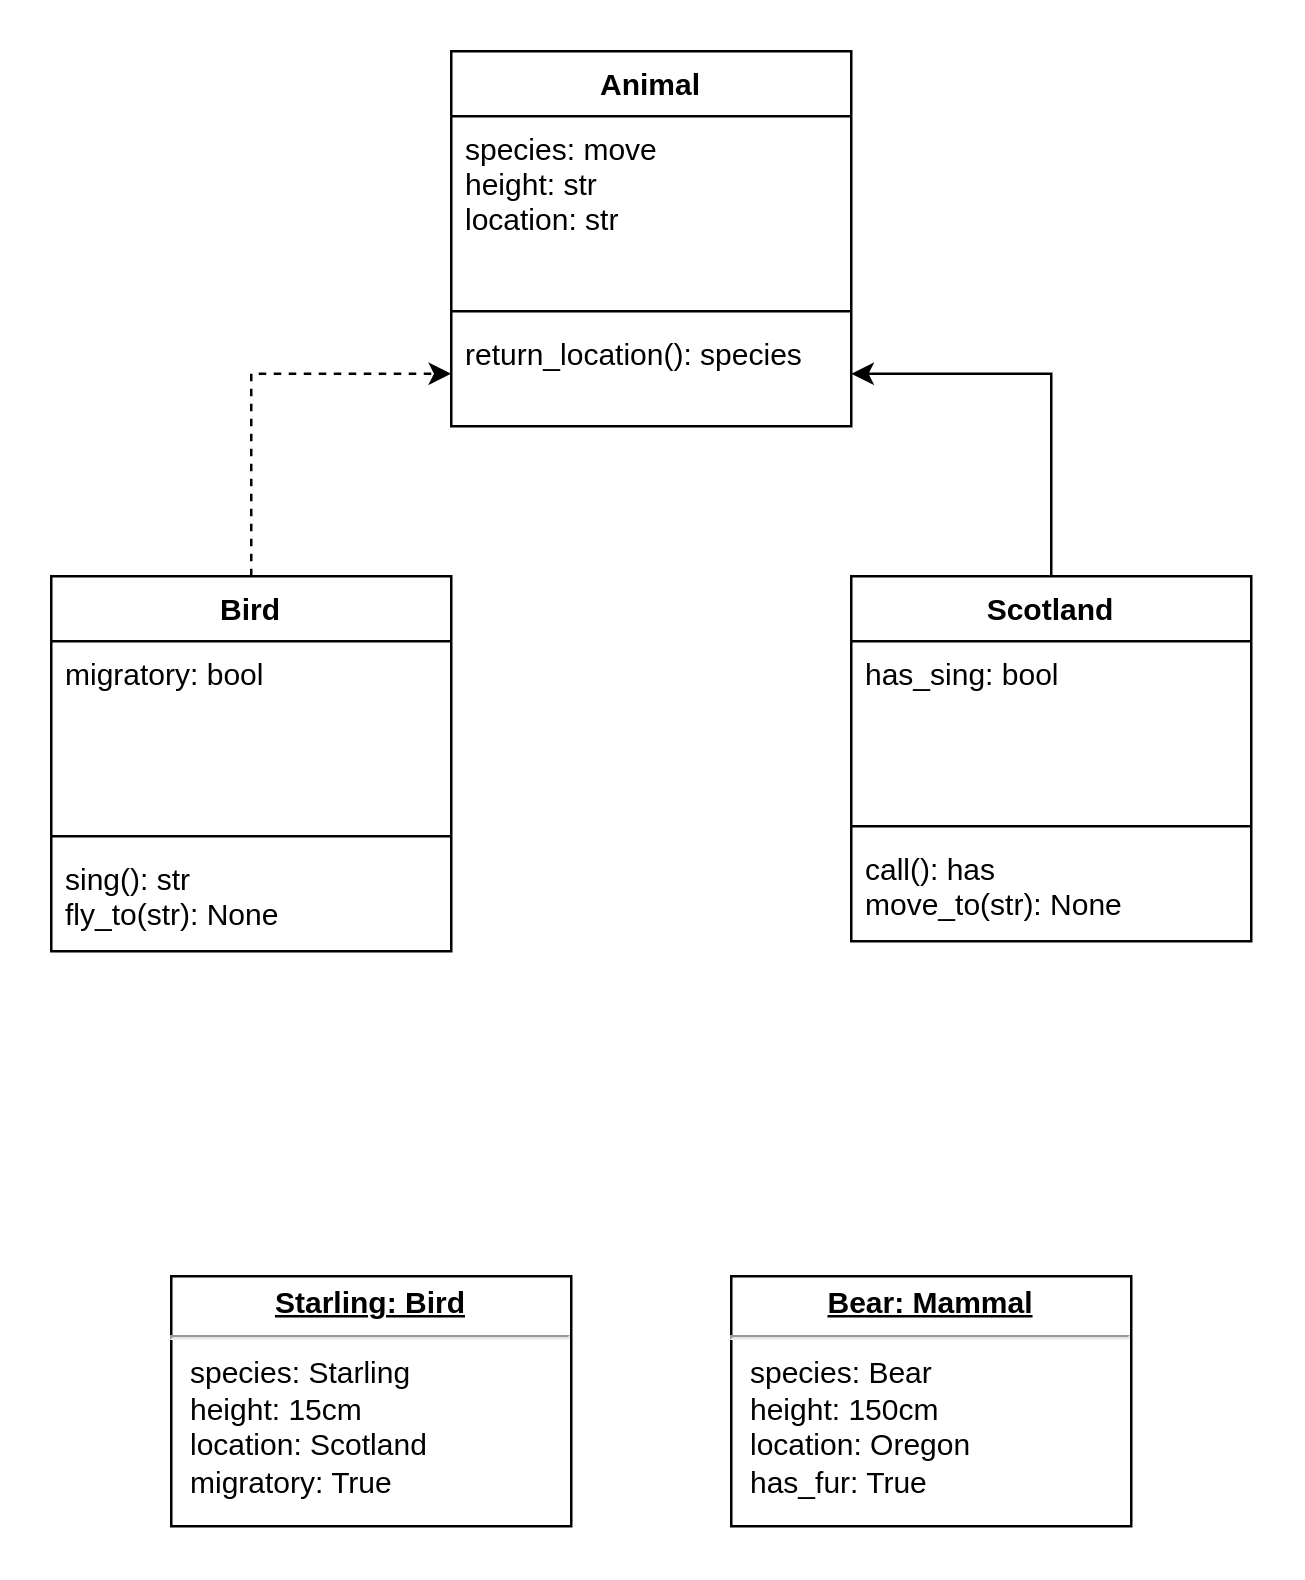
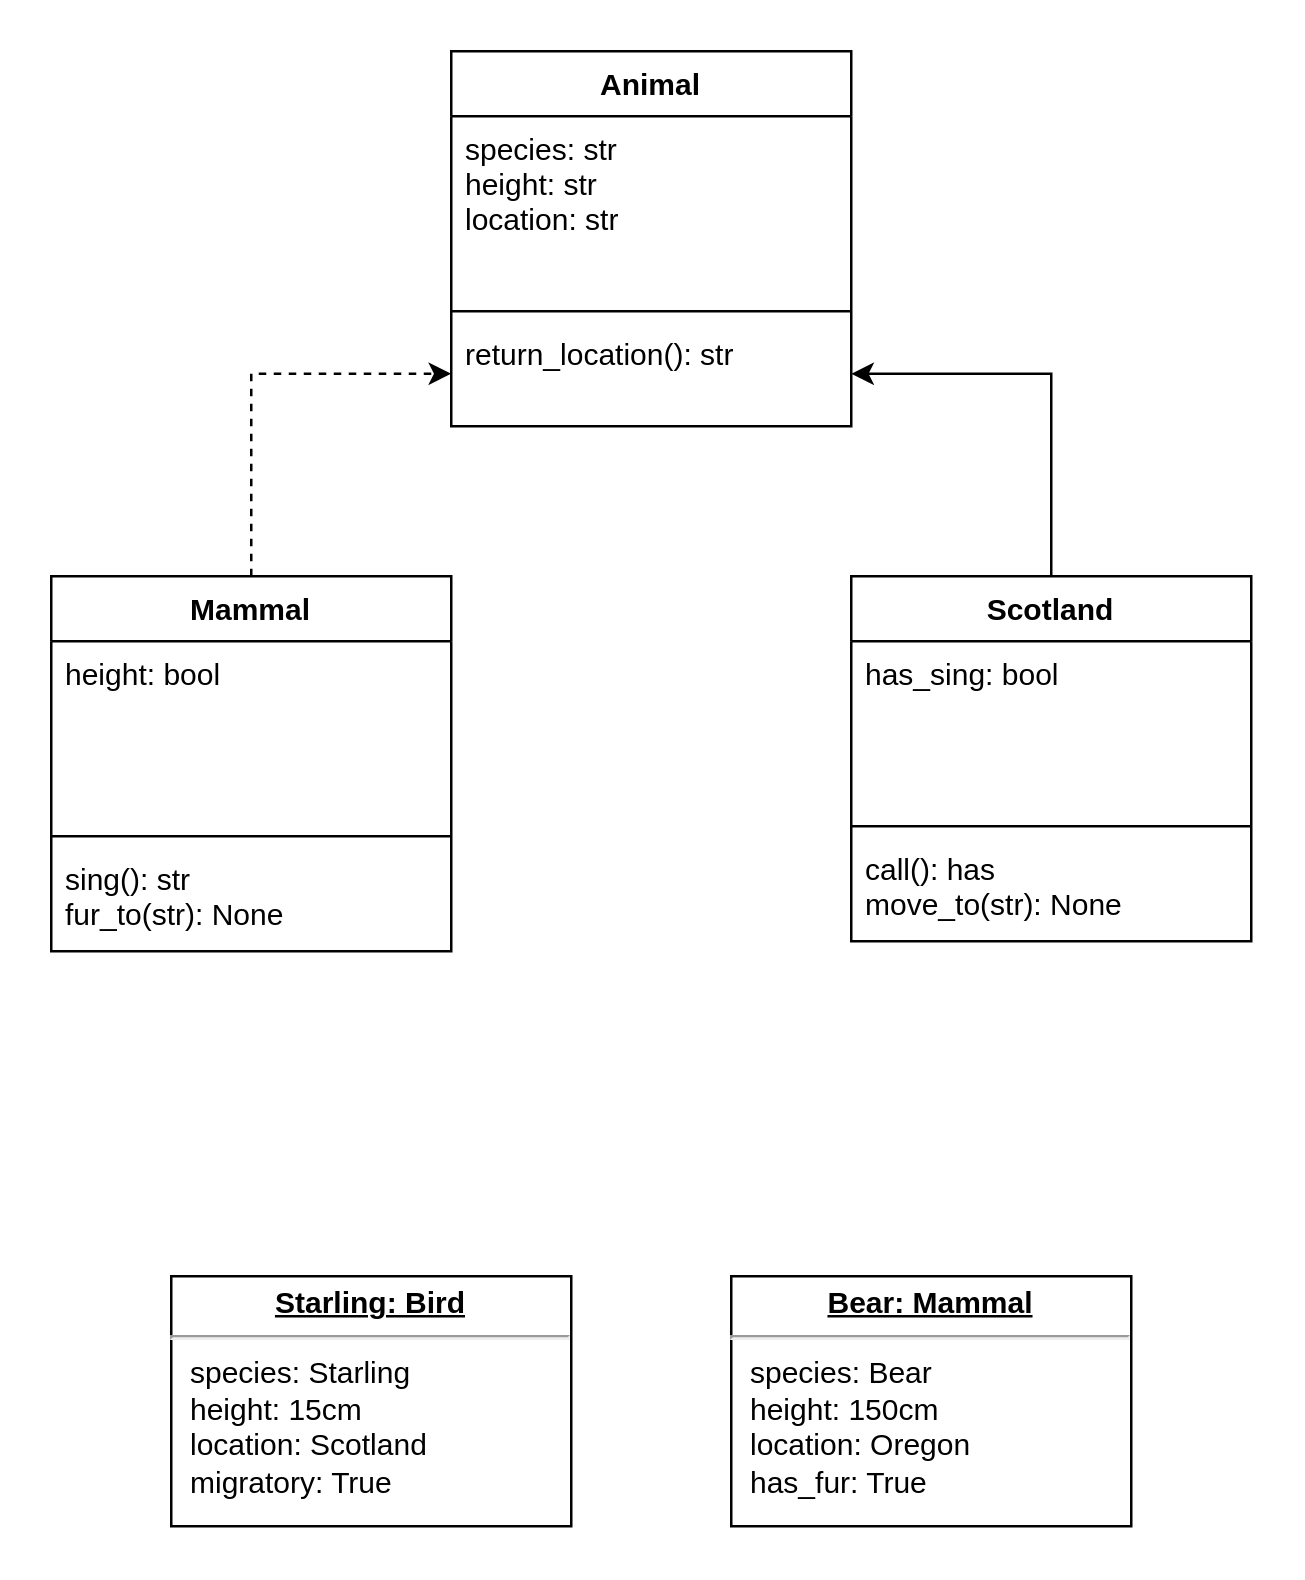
  <mxCell id="0" />
  <mxCell id="1" parent="0" />
  <mxCell id="2" style="edgeStyle=orthogonalEdgeStyle;rounded=0;orthogonalLoop=1;jettySize=auto;html=1;exitX=0.5;exitY=0;exitDx=0;exitDy=0;dashed=1;" edge="1" parent="1" source="3" target="15"><mxGeometry relative="1" as="geometry" /></mxCell>
- <mxCell id="3" value="Bird" style="swimlane;fontStyle=1;align=center;verticalAlign=top;childLayout=stackLayout;horizontal=1;startSize=26;horizontalStack=0;resizeParent=1;resizeParentMax=0;resizeLast=0;collapsible=1;marginBottom=0;" vertex="1" parent="1"><mxGeometry x="20" y="230" width="160" height="150" as="geometry" /></mxCell>
- <mxCell id="4" value="migratory: bool" style="text;strokeColor=none;fillColor=none;align=left;verticalAlign=top;spacingLeft=4;spacingRight=4;overflow=hidden;rotatable=0;points=[[0,0.5],[1,0.5]];portConstraint=eastwest;" vertex="1" parent="3"><mxGeometry y="26" width="160" height="74" as="geometry" /></mxCell>
+ <mxCell id="3" value="Mammal" style="swimlane;fontStyle=1;align=center;verticalAlign=top;childLayout=stackLayout;horizontal=1;startSize=26;horizontalStack=0;resizeParent=1;resizeParentMax=0;resizeLast=0;collapsible=1;marginBottom=0;" vertex="1" parent="1"><mxGeometry x="20" y="230" width="160" height="150" as="geometry" /></mxCell>
+ <mxCell id="4" value="height: bool" style="text;strokeColor=none;fillColor=none;align=left;verticalAlign=top;spacingLeft=4;spacingRight=4;overflow=hidden;rotatable=0;points=[[0,0.5],[1,0.5]];portConstraint=eastwest;" vertex="1" parent="3"><mxGeometry y="26" width="160" height="74" as="geometry" /></mxCell>
  <mxCell id="5" value="" style="line;strokeWidth=1;fillColor=none;align=left;verticalAlign=middle;spacingTop=-1;spacingLeft=3;spacingRight=3;rotatable=0;labelPosition=right;points=[];portConstraint=eastwest;strokeColor=inherit;" vertex="1" parent="3"><mxGeometry y="100" width="160" height="8" as="geometry" /></mxCell>
- <mxCell id="6" value="sing(): str&#10;fly_to(str): None" style="text;strokeColor=none;fillColor=none;align=left;verticalAlign=top;spacingLeft=4;spacingRight=4;overflow=hidden;rotatable=0;points=[[0,0.5],[1,0.5]];portConstraint=eastwest;" vertex="1" parent="3"><mxGeometry y="108" width="160" height="42" as="geometry" /></mxCell>
+ <mxCell id="6" value="sing(): str&#10;fur_to(str): None" style="text;strokeColor=none;fillColor=none;align=left;verticalAlign=top;spacingLeft=4;spacingRight=4;overflow=hidden;rotatable=0;points=[[0,0.5],[1,0.5]];portConstraint=eastwest;" vertex="1" parent="3"><mxGeometry y="108" width="160" height="42" as="geometry" /></mxCell>
  <mxCell id="7" style="edgeStyle=orthogonalEdgeStyle;rounded=0;orthogonalLoop=1;jettySize=auto;html=1;exitX=0.5;exitY=0;exitDx=0;exitDy=0;entryX=1;entryY=0.5;entryDx=0;entryDy=0;" edge="1" parent="1" source="8" target="15"><mxGeometry relative="1" as="geometry" /></mxCell>
  <mxCell id="8" value="Scotland" style="swimlane;fontStyle=1;align=center;verticalAlign=top;childLayout=stackLayout;horizontal=1;startSize=26;horizontalStack=0;resizeParent=1;resizeParentMax=0;resizeLast=0;collapsible=1;marginBottom=0;" vertex="1" parent="1"><mxGeometry x="340" y="230" width="160" height="146" as="geometry" /></mxCell>
  <mxCell id="9" value="has_sing: bool" style="text;strokeColor=none;fillColor=none;align=left;verticalAlign=top;spacingLeft=4;spacingRight=4;overflow=hidden;rotatable=0;points=[[0,0.5],[1,0.5]];portConstraint=eastwest;" vertex="1" parent="8"><mxGeometry y="26" width="160" height="70" as="geometry" /></mxCell>
  <mxCell id="10" value="" style="line;strokeWidth=1;fillColor=none;align=left;verticalAlign=middle;spacingTop=-1;spacingLeft=3;spacingRight=3;rotatable=0;labelPosition=right;points=[];portConstraint=eastwest;strokeColor=inherit;" vertex="1" parent="8"><mxGeometry y="96" width="160" height="8" as="geometry" /></mxCell>
  <mxCell id="11" value="call(): has&#10;move_to(str): None" style="text;strokeColor=none;fillColor=none;align=left;verticalAlign=top;spacingLeft=4;spacingRight=4;overflow=hidden;rotatable=0;points=[[0,0.5],[1,0.5]];portConstraint=eastwest;" vertex="1" parent="8"><mxGeometry y="104" width="160" height="42" as="geometry" /></mxCell>
  <mxCell id="12" value="Animal" style="swimlane;fontStyle=1;align=center;verticalAlign=top;childLayout=stackLayout;horizontal=1;startSize=26;horizontalStack=0;resizeParent=1;resizeParentMax=0;resizeLast=0;collapsible=1;marginBottom=0;" vertex="1" parent="1"><mxGeometry x="180" y="20" width="160" height="150" as="geometry" /></mxCell>
- <mxCell id="13" value="species: move&#10;height: str&#10;location: str" style="text;strokeColor=none;fillColor=none;align=left;verticalAlign=top;spacingLeft=4;spacingRight=4;overflow=hidden;rotatable=0;points=[[0,0.5],[1,0.5]];portConstraint=eastwest;" vertex="1" parent="12"><mxGeometry y="26" width="160" height="74" as="geometry" /></mxCell>
+ <mxCell id="13" value="species: str&#10;height: str&#10;location: str" style="text;strokeColor=none;fillColor=none;align=left;verticalAlign=top;spacingLeft=4;spacingRight=4;overflow=hidden;rotatable=0;points=[[0,0.5],[1,0.5]];portConstraint=eastwest;" vertex="1" parent="12"><mxGeometry y="26" width="160" height="74" as="geometry" /></mxCell>
  <mxCell id="14" value="" style="line;strokeWidth=1;fillColor=none;align=left;verticalAlign=middle;spacingTop=-1;spacingLeft=3;spacingRight=3;rotatable=0;labelPosition=right;points=[];portConstraint=eastwest;strokeColor=inherit;" vertex="1" parent="12"><mxGeometry y="100" width="160" height="8" as="geometry" /></mxCell>
- <mxCell id="15" value="return_location(): species" style="text;strokeColor=none;fillColor=none;align=left;verticalAlign=top;spacingLeft=4;spacingRight=4;overflow=hidden;rotatable=0;points=[[0,0.5],[1,0.5]];portConstraint=eastwest;" vertex="1" parent="12"><mxGeometry y="108" width="160" height="42" as="geometry" /></mxCell>
+ <mxCell id="15" value="return_location(): str" style="text;strokeColor=none;fillColor=none;align=left;verticalAlign=top;spacingLeft=4;spacingRight=4;overflow=hidden;rotatable=0;points=[[0,0.5],[1,0.5]];portConstraint=eastwest;" vertex="1" parent="12"><mxGeometry y="108" width="160" height="42" as="geometry" /></mxCell>
  <mxCell id="16" value="&lt;p style=&quot;margin:0px;margin-top:4px;text-align:center;text-decoration:underline;&quot;&gt;&lt;b&gt;Starling: Bird&lt;/b&gt;&lt;/p&gt;&lt;hr&gt;&lt;p style=&quot;margin:0px;margin-left:8px;&quot;&gt;species: Starling&lt;/p&gt;&lt;p style=&quot;margin:0px;margin-left:8px;&quot;&gt;height: 15cm&lt;/p&gt;&lt;p style=&quot;margin:0px;margin-left:8px;&quot;&gt;location: Scotland&lt;/p&gt;&lt;p style=&quot;margin:0px;margin-left:8px;&quot;&gt;migratory: True&lt;/p&gt;" style="verticalAlign=top;align=left;overflow=fill;fontSize=12;fontFamily=Helvetica;html=1;" vertex="1" parent="1"><mxGeometry x="68" y="510" width="160" height="100" as="geometry" /></mxCell>
  <mxCell id="17" value="&lt;p style=&quot;margin:0px;margin-top:4px;text-align:center;text-decoration:underline;&quot;&gt;&lt;b&gt;Bear: Mammal&lt;/b&gt;&lt;/p&gt;&lt;hr&gt;&lt;p style=&quot;margin:0px;margin-left:8px;&quot;&gt;species: Bear&lt;/p&gt;&lt;p style=&quot;margin:0px;margin-left:8px;&quot;&gt;height: 150cm&lt;/p&gt;&lt;p style=&quot;margin:0px;margin-left:8px;&quot;&gt;location: Oregon&lt;/p&gt;&lt;p style=&quot;margin:0px;margin-left:8px;&quot;&gt;has_fur: True&lt;/p&gt;" style="verticalAlign=top;align=left;overflow=fill;fontSize=12;fontFamily=Helvetica;html=1;" vertex="1" parent="1"><mxGeometry x="292" y="510" width="160" height="100" as="geometry" /></mxCell>
